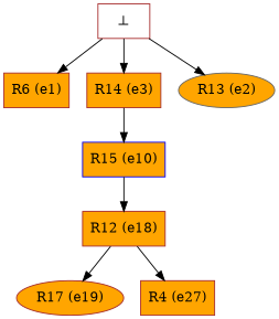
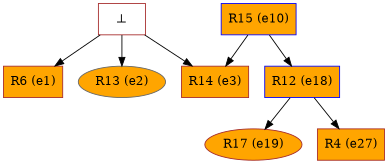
  digraph {
    node [color=brown fillcolor="orange:orange" shape=box style=filled]
    n1 [label="R6 (e1)"]
    n2 [color=blue label="R15 (e10)"]
-   n3 [label="R12 (e18)"]
+   n3 [color=blue label="R12 (e18)"]
    n4 [label="R17 (e19)" shape=ellipse]
    n5 [label="R4 (e27)"]
    n6 [label="R14 (e3)"]
    n7 [fillcolor=white label="⊥"]
    n8 [color=gray40 label="R13 (e2)" shape=ellipse]
    n2 -> n3
    n3 -> n4
    n3 -> n5
-   n6 -> n2
+   n2 -> n6
    n7 -> n1
    n7 -> n6
    n7 -> n8
  }
